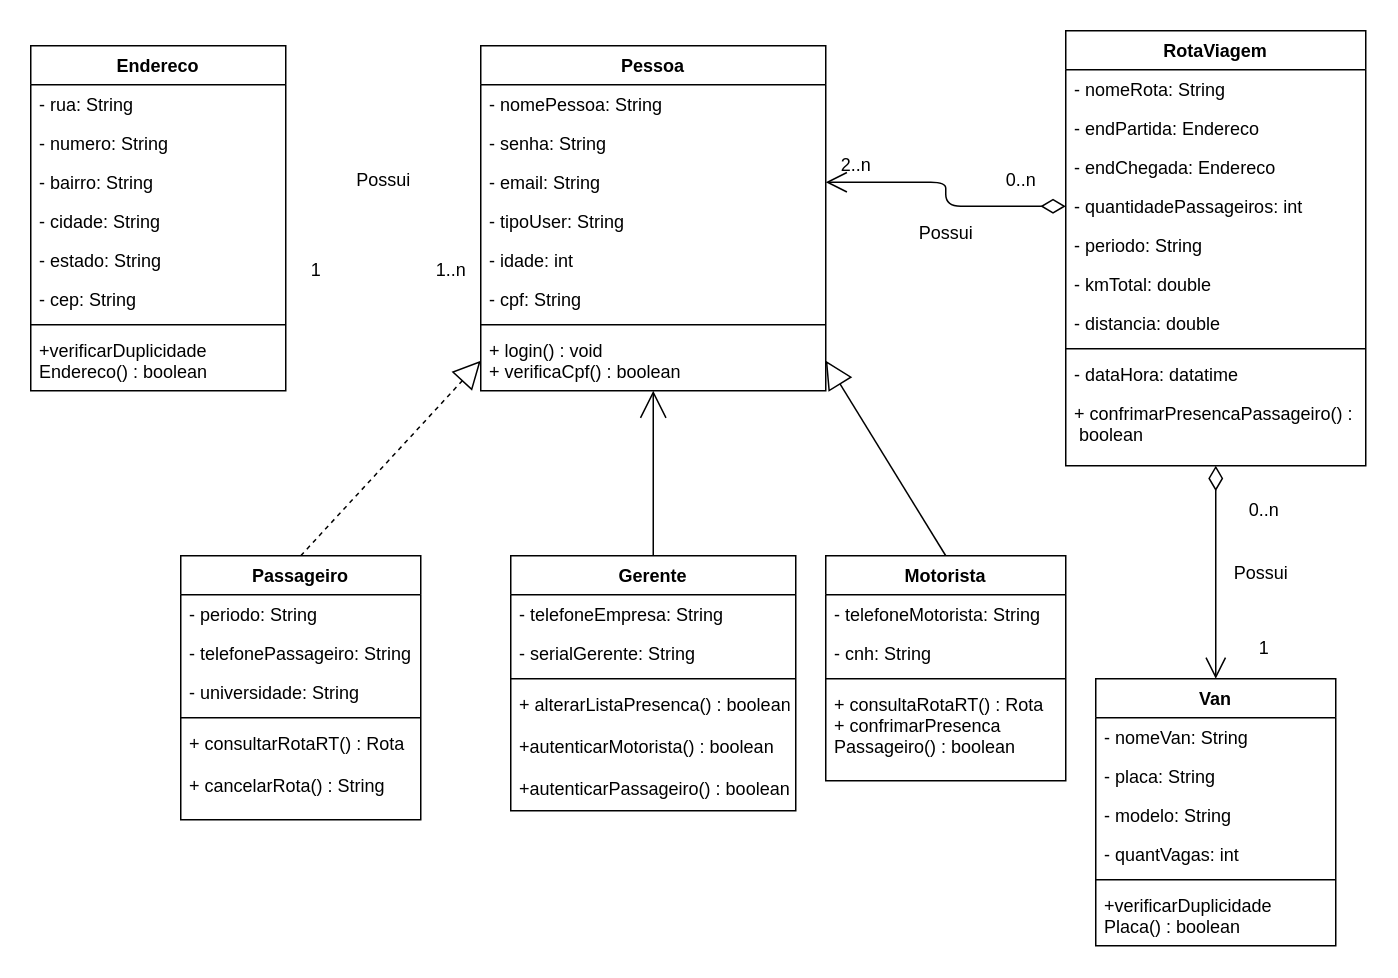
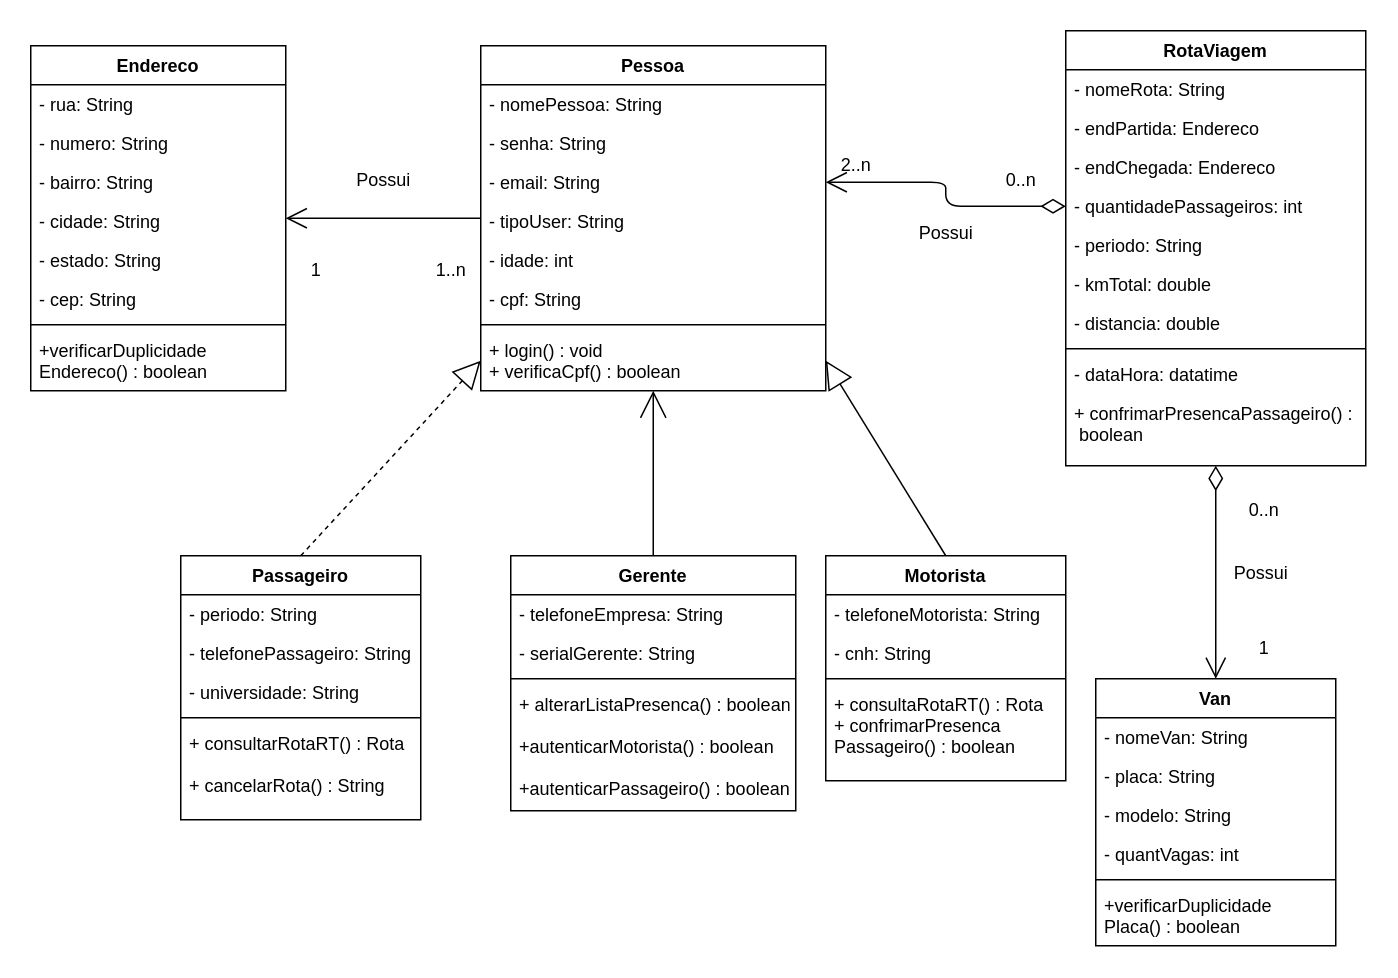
  <mxCell id="0" />
  <mxCell id="1" parent="0" />
  <mxCell id="2" value="" style="endArrow=open;endSize=16;endFill=0;html=1;exitX=0.5;exitY=0;exitDx=0;exitDy=0;gradientColor=none;" parent="1" source="35" target="48" edge="1"><mxGeometry width="160" relative="1" as="geometry"><mxPoint x="470" y="230" as="sourcePoint" /><mxPoint x="630" y="230" as="targetPoint" /></mxGeometry></mxCell>
  <mxCell id="3" value="" style="endArrow=block;endSize=16;endFill=0;html=1;exitX=0.5;exitY=0;exitDx=0;exitDy=0;entryX=1;entryY=0.5;entryDx=0;entryDy=0;gradientColor=none;" parent="1" source="24" target="48" edge="1"><mxGeometry x="-0.146" y="-8" width="160" relative="1" as="geometry"><mxPoint x="470" y="230" as="sourcePoint" /><mxPoint x="630" y="230" as="targetPoint" /><mxPoint y="1" as="offset" /></mxGeometry></mxCell>
  <mxCell id="4" value="" style="endArrow=block;endSize=16;endFill=0;html=1;exitX=0.5;exitY=0;exitDx=0;exitDy=0;entryX=0;entryY=0.5;entryDx=0;entryDy=0;gradientColor=none;dashed=1;" parent="1" source="29" target="48" edge="1"><mxGeometry width="160" relative="1" as="geometry"><mxPoint x="470" y="230" as="sourcePoint" /><mxPoint x="630" y="230" as="targetPoint" /></mxGeometry></mxCell>
  <mxCell id="5" value="Possui" style="text;html=1;align=center;verticalAlign=middle;resizable=0;points=[];autosize=1;" parent="1" vertex="1"><mxGeometry x="230" y="110" width="50" height="20" as="geometry" /></mxCell>
+ <mxCell id="6" value="" style="endArrow=open;endFill=1;endSize=12;html=1;gradientColor=none;" parent="1" source="40" target="60" edge="1"><mxGeometry width="160" relative="1" as="geometry"><mxPoint x="470" y="360" as="sourcePoint" /><mxPoint x="630" y="360" as="targetPoint" /></mxGeometry></mxCell>
  <mxCell id="7" value="1..n" style="text;html=1;align=center;verticalAlign=middle;resizable=0;points=[];autosize=1;" parent="1" vertex="1"><mxGeometry x="280" y="170" width="40" height="20" as="geometry" /></mxCell>
  <mxCell id="8" value="1" style="text;html=1;align=center;verticalAlign=middle;resizable=0;points=[];autosize=1;" parent="1" vertex="1"><mxGeometry x="200" y="170" width="20" height="20" as="geometry" /></mxCell>
  <mxCell id="9" value="Possui" style="text;html=1;align=center;verticalAlign=middle;resizable=0;points=[];autosize=1;" parent="1" vertex="1"><mxGeometry x="815" y="372" width="50" height="20" as="geometry" /></mxCell>
  <mxCell id="10" value="Possui" style="text;html=1;align=center;verticalAlign=middle;resizable=0;points=[];autosize=1;" parent="1" vertex="1"><mxGeometry x="605" y="145" width="50" height="20" as="geometry" /></mxCell>
  <mxCell id="11" value="2..n" style="text;html=1;align=center;verticalAlign=middle;resizable=0;points=[];autosize=1;" parent="1" vertex="1"><mxGeometry x="550" y="100" width="40" height="20" as="geometry" /></mxCell>
  <mxCell id="12" value="0..n" style="text;html=1;align=center;verticalAlign=middle;resizable=0;points=[];autosize=1;" parent="1" vertex="1"><mxGeometry x="660" y="110" width="40" height="20" as="geometry" /></mxCell>
  <mxCell id="13" value="0..n" style="text;html=1;align=center;verticalAlign=middle;resizable=0;points=[];autosize=1;" parent="1" vertex="1"><mxGeometry x="822" y="330" width="40" height="20" as="geometry" /></mxCell>
  <mxCell id="14" value="1&lt;br&gt;" style="text;html=1;align=center;verticalAlign=middle;resizable=0;points=[];autosize=1;" parent="1" vertex="1"><mxGeometry x="832" y="422" width="20" height="20" as="geometry" /></mxCell>
  <mxCell id="15" value="" style="endArrow=open;html=1;endSize=12;startArrow=diamondThin;startSize=14;startFill=0;edgeStyle=orthogonalEdgeStyle;align=left;verticalAlign=bottom;entryX=0.5;entryY=0;entryDx=0;entryDy=0;" parent="1" source="49" target="17" edge="1"><mxGeometry x="-1" y="3" relative="1" as="geometry"><mxPoint x="810" y="320" as="sourcePoint" /><mxPoint x="990" y="360" as="targetPoint" /></mxGeometry></mxCell>
  <mxCell id="16" value="" style="endArrow=open;html=1;endSize=12;startArrow=diamondThin;startSize=14;startFill=0;edgeStyle=orthogonalEdgeStyle;align=left;verticalAlign=bottom;entryX=1;entryY=0.5;entryDx=0;entryDy=0;gradientColor=none;" parent="1" source="53" target="43" edge="1"><mxGeometry x="-1" y="3" relative="1" as="geometry"><mxPoint x="720" y="187" as="sourcePoint" /><mxPoint x="990" y="250" as="targetPoint" /></mxGeometry></mxCell>
  <mxCell id="17" value="Van" style="swimlane;fontStyle=1;align=center;verticalAlign=top;childLayout=stackLayout;horizontal=1;startSize=26;horizontalStack=0;resizeParent=1;resizeParentMax=0;resizeLast=0;collapsible=1;marginBottom=0;gradientColor=none;" parent="1" vertex="1"><mxGeometry x="730" y="452" width="160" height="178" as="geometry" /></mxCell>
  <mxCell id="18" value="- nomeVan: String" style="text;strokeColor=none;fillColor=none;align=left;verticalAlign=top;spacingLeft=4;spacingRight=4;overflow=hidden;rotatable=0;points=[[0,0.5],[1,0.5]];portConstraint=eastwest;" parent="17" vertex="1"><mxGeometry y="26" width="160" height="26" as="geometry" /></mxCell>
  <mxCell id="19" value="- placa: String&#10;" style="text;strokeColor=none;fillColor=none;align=left;verticalAlign=top;spacingLeft=4;spacingRight=4;overflow=hidden;rotatable=0;points=[[0,0.5],[1,0.5]];portConstraint=eastwest;" parent="17" vertex="1"><mxGeometry y="52" width="160" height="26" as="geometry" /></mxCell>
  <mxCell id="20" value="- modelo: String" style="text;strokeColor=none;fillColor=none;align=left;verticalAlign=top;spacingLeft=4;spacingRight=4;overflow=hidden;rotatable=0;points=[[0,0.5],[1,0.5]];portConstraint=eastwest;" parent="17" vertex="1"><mxGeometry y="78" width="160" height="26" as="geometry" /></mxCell>
  <mxCell id="21" value="- quantVagas: int&#10;" style="text;strokeColor=none;fillColor=none;align=left;verticalAlign=top;spacingLeft=4;spacingRight=4;overflow=hidden;rotatable=0;points=[[0,0.5],[1,0.5]];portConstraint=eastwest;" parent="17" vertex="1"><mxGeometry y="104" width="160" height="26" as="geometry" /></mxCell>
  <mxCell id="22" value="" style="line;strokeWidth=1;fillColor=none;align=left;verticalAlign=middle;spacingTop=-1;spacingLeft=3;spacingRight=3;rotatable=0;labelPosition=right;points=[];portConstraint=eastwest;gradientColor=none;" parent="17" vertex="1"><mxGeometry y="130" width="160" height="8" as="geometry" /></mxCell>
  <mxCell id="23" value="+verificarDuplicidade&#10;Placa() : boolean" style="text;strokeColor=none;fillColor=none;align=left;verticalAlign=top;spacingLeft=4;spacingRight=4;overflow=hidden;rotatable=0;points=[[0,0.5],[1,0.5]];portConstraint=eastwest;" parent="17" vertex="1"><mxGeometry y="138" width="160" height="40" as="geometry" /></mxCell>
  <mxCell id="24" value="Motorista" style="swimlane;fontStyle=1;align=center;verticalAlign=top;childLayout=stackLayout;horizontal=1;startSize=26;horizontalStack=0;resizeParent=1;resizeParentMax=0;resizeLast=0;collapsible=1;marginBottom=0;gradientColor=none;" parent="1" vertex="1"><mxGeometry x="550" y="370" width="160" height="150" as="geometry" /></mxCell>
  <mxCell id="25" value="- telefoneMotorista: String" style="text;strokeColor=none;fillColor=none;align=left;verticalAlign=top;spacingLeft=4;spacingRight=4;overflow=hidden;rotatable=0;points=[[0,0.5],[1,0.5]];portConstraint=eastwest;" parent="24" vertex="1"><mxGeometry y="26" width="160" height="26" as="geometry" /></mxCell>
  <mxCell id="26" value="- cnh: String" style="text;strokeColor=none;fillColor=none;align=left;verticalAlign=top;spacingLeft=4;spacingRight=4;overflow=hidden;rotatable=0;points=[[0,0.5],[1,0.5]];portConstraint=eastwest;" parent="24" vertex="1"><mxGeometry y="52" width="160" height="26" as="geometry" /></mxCell>
  <mxCell id="27" value="" style="line;strokeWidth=1;fillColor=none;align=left;verticalAlign=middle;spacingTop=-1;spacingLeft=3;spacingRight=3;rotatable=0;labelPosition=right;points=[];portConstraint=eastwest;gradientColor=none;" parent="24" vertex="1"><mxGeometry y="78" width="160" height="8" as="geometry" /></mxCell>
  <mxCell id="28" value="+ consultaRotaRT() : Rota&#10;+ confrimarPresenca&#10;Passageiro() : boolean" style="text;strokeColor=none;fillColor=none;align=left;verticalAlign=top;spacingLeft=4;spacingRight=4;overflow=hidden;rotatable=0;points=[[0,0.5],[1,0.5]];portConstraint=eastwest;" parent="24" vertex="1"><mxGeometry y="86" width="160" height="64" as="geometry" /></mxCell>
  <mxCell id="29" value="Passageiro" style="swimlane;fontStyle=1;align=center;verticalAlign=top;childLayout=stackLayout;horizontal=1;startSize=26;horizontalStack=0;resizeParent=1;resizeParentMax=0;resizeLast=0;collapsible=1;marginBottom=0;gradientColor=none;" parent="1" vertex="1"><mxGeometry x="120" y="370" width="160" height="176" as="geometry" /></mxCell>
  <mxCell id="30" value="- periodo: String" style="text;strokeColor=none;fillColor=none;align=left;verticalAlign=top;spacingLeft=4;spacingRight=4;overflow=hidden;rotatable=0;points=[[0,0.5],[1,0.5]];portConstraint=eastwest;" parent="29" vertex="1"><mxGeometry y="26" width="160" height="26" as="geometry" /></mxCell>
  <mxCell id="31" value="- telefonePassageiro: String" style="text;strokeColor=none;fillColor=none;align=left;verticalAlign=top;spacingLeft=4;spacingRight=4;overflow=hidden;rotatable=0;points=[[0,0.5],[1,0.5]];portConstraint=eastwest;" parent="29" vertex="1"><mxGeometry y="52" width="160" height="26" as="geometry" /></mxCell>
  <mxCell id="32" value="- universidade: String" style="text;strokeColor=none;fillColor=none;align=left;verticalAlign=top;spacingLeft=4;spacingRight=4;overflow=hidden;rotatable=0;points=[[0,0.5],[1,0.5]];portConstraint=eastwest;" parent="29" vertex="1"><mxGeometry y="78" width="160" height="26" as="geometry" /></mxCell>
  <mxCell id="33" value="" style="line;strokeWidth=1;fillColor=none;align=left;verticalAlign=middle;spacingTop=-1;spacingLeft=3;spacingRight=3;rotatable=0;labelPosition=right;points=[];portConstraint=eastwest;gradientColor=none;" parent="29" vertex="1"><mxGeometry y="104" width="160" height="8" as="geometry" /></mxCell>
  <mxCell id="34" value="+ consultarRotaRT() : Rota&#10;&#10;+ cancelarRota() : String&#10;" style="text;strokeColor=none;fillColor=none;align=left;verticalAlign=top;spacingLeft=4;spacingRight=4;overflow=hidden;rotatable=0;points=[[0,0.5],[1,0.5]];portConstraint=eastwest;" parent="29" vertex="1"><mxGeometry y="112" width="160" height="64" as="geometry" /></mxCell>
  <mxCell id="35" value="Gerente" style="swimlane;fontStyle=1;align=center;verticalAlign=top;childLayout=stackLayout;horizontal=1;startSize=26;horizontalStack=0;resizeParent=1;resizeParentMax=0;resizeLast=0;collapsible=1;marginBottom=0;gradientColor=none;" parent="1" vertex="1"><mxGeometry x="340" y="370" width="190" height="170" as="geometry" /></mxCell>
  <mxCell id="36" value="- telefoneEmpresa: String" style="text;strokeColor=none;fillColor=none;align=left;verticalAlign=top;spacingLeft=4;spacingRight=4;overflow=hidden;rotatable=0;points=[[0,0.5],[1,0.5]];portConstraint=eastwest;" parent="35" vertex="1"><mxGeometry y="26" width="190" height="26" as="geometry" /></mxCell>
  <mxCell id="37" value="- serialGerente: String" style="text;strokeColor=none;fillColor=none;align=left;verticalAlign=top;spacingLeft=4;spacingRight=4;overflow=hidden;rotatable=0;points=[[0,0.5],[1,0.5]];portConstraint=eastwest;" parent="35" vertex="1"><mxGeometry y="52" width="190" height="26" as="geometry" /></mxCell>
  <mxCell id="38" value="" style="line;strokeWidth=1;fillColor=none;align=left;verticalAlign=middle;spacingTop=-1;spacingLeft=3;spacingRight=3;rotatable=0;labelPosition=right;points=[];portConstraint=eastwest;gradientColor=none;" parent="35" vertex="1"><mxGeometry y="78" width="190" height="8" as="geometry" /></mxCell>
  <mxCell id="39" value="+ alterarListaPresenca() : boolean&#10;&#10;+autenticarMotorista() : boolean&#10;&#10;+autenticarPassageiro() : boolean" style="text;strokeColor=none;fillColor=none;align=left;verticalAlign=top;spacingLeft=4;spacingRight=4;overflow=hidden;rotatable=0;points=[[0,0.5],[1,0.5]];portConstraint=eastwest;" parent="35" vertex="1"><mxGeometry y="86" width="190" height="84" as="geometry" /></mxCell>
  <mxCell id="40" value="Pessoa" style="swimlane;fontStyle=1;align=center;verticalAlign=top;childLayout=stackLayout;horizontal=1;startSize=26;horizontalStack=0;resizeParent=1;resizeParentMax=0;resizeLast=0;collapsible=1;marginBottom=0;" parent="1" vertex="1"><mxGeometry x="320" y="30" width="230" height="230" as="geometry" /></mxCell>
  <mxCell id="41" value="- nomePessoa: String" style="text;strokeColor=none;fillColor=none;align=left;verticalAlign=top;spacingLeft=4;spacingRight=4;overflow=hidden;rotatable=0;points=[[0,0.5],[1,0.5]];portConstraint=eastwest;" parent="40" vertex="1"><mxGeometry y="26" width="230" height="26" as="geometry" /></mxCell>
  <mxCell id="42" value="- senha: String" style="text;strokeColor=none;fillColor=none;align=left;verticalAlign=top;spacingLeft=4;spacingRight=4;overflow=hidden;rotatable=0;points=[[0,0.5],[1,0.5]];portConstraint=eastwest;" parent="40" vertex="1"><mxGeometry y="52" width="230" height="26" as="geometry" /></mxCell>
  <mxCell id="43" value="- email: String" style="text;strokeColor=none;fillColor=none;align=left;verticalAlign=top;spacingLeft=4;spacingRight=4;overflow=hidden;rotatable=0;points=[[0,0.5],[1,0.5]];portConstraint=eastwest;" parent="40" vertex="1"><mxGeometry y="78" width="230" height="26" as="geometry" /></mxCell>
  <mxCell id="44" value="- tipoUser: String" style="text;strokeColor=none;fillColor=none;align=left;verticalAlign=top;spacingLeft=4;spacingRight=4;overflow=hidden;rotatable=0;points=[[0,0.5],[1,0.5]];portConstraint=eastwest;" parent="40" vertex="1"><mxGeometry y="104" width="230" height="26" as="geometry" /></mxCell>
  <mxCell id="45" value="- idade: int" style="text;strokeColor=none;fillColor=none;align=left;verticalAlign=top;spacingLeft=4;spacingRight=4;overflow=hidden;rotatable=0;points=[[0,0.5],[1,0.5]];portConstraint=eastwest;" parent="40" vertex="1"><mxGeometry y="130" width="230" height="26" as="geometry" /></mxCell>
  <mxCell id="46" value="- cpf: String" style="text;strokeColor=none;fillColor=none;align=left;verticalAlign=top;spacingLeft=4;spacingRight=4;overflow=hidden;rotatable=0;points=[[0,0.5],[1,0.5]];portConstraint=eastwest;" parent="40" vertex="1"><mxGeometry y="156" width="230" height="26" as="geometry" /></mxCell>
  <mxCell id="47" value="" style="line;strokeWidth=1;fillColor=none;align=left;verticalAlign=middle;spacingTop=-1;spacingLeft=3;spacingRight=3;rotatable=0;labelPosition=right;points=[];portConstraint=eastwest;gradientColor=none;" parent="40" vertex="1"><mxGeometry y="182" width="230" height="8" as="geometry" /></mxCell>
  <mxCell id="48" value="+ login() : void&#10;+ verificaCpf() : boolean" style="text;strokeColor=none;fillColor=none;align=left;verticalAlign=top;spacingLeft=4;spacingRight=4;overflow=hidden;rotatable=0;points=[[0,0.5],[1,0.5]];portConstraint=eastwest;" parent="40" vertex="1"><mxGeometry y="190" width="230" height="40" as="geometry" /></mxCell>
  <mxCell id="49" value="RotaViagem" style="swimlane;fontStyle=1;align=center;verticalAlign=top;childLayout=stackLayout;horizontal=1;startSize=26;horizontalStack=0;resizeParent=1;resizeParentMax=0;resizeLast=0;collapsible=1;marginBottom=0;" parent="1" vertex="1"><mxGeometry x="710" y="20" width="200" height="290" as="geometry" /></mxCell>
  <mxCell id="50" value="- nomeRota: String" style="text;strokeColor=none;fillColor=none;align=left;verticalAlign=top;spacingLeft=4;spacingRight=4;overflow=hidden;rotatable=0;points=[[0,0.5],[1,0.5]];portConstraint=eastwest;" parent="49" vertex="1"><mxGeometry y="26" width="200" height="26" as="geometry" /></mxCell>
  <mxCell id="51" value="- endPartida: Endereco" style="text;strokeColor=none;fillColor=none;align=left;verticalAlign=top;spacingLeft=4;spacingRight=4;overflow=hidden;rotatable=0;points=[[0,0.5],[1,0.5]];portConstraint=eastwest;" parent="49" vertex="1"><mxGeometry y="52" width="200" height="26" as="geometry" /></mxCell>
  <mxCell id="52" value="- endChegada: Endereco" style="text;strokeColor=none;fillColor=none;align=left;verticalAlign=top;spacingLeft=4;spacingRight=4;overflow=hidden;rotatable=0;points=[[0,0.5],[1,0.5]];portConstraint=eastwest;" parent="49" vertex="1"><mxGeometry y="78" width="200" height="26" as="geometry" /></mxCell>
  <mxCell id="53" value="- quantidadePassageiros: int" style="text;strokeColor=none;fillColor=none;align=left;verticalAlign=top;spacingLeft=4;spacingRight=4;overflow=hidden;rotatable=0;points=[[0,0.5],[1,0.5]];portConstraint=eastwest;" parent="49" vertex="1"><mxGeometry y="104" width="200" height="26" as="geometry" /></mxCell>
  <mxCell id="54" value="- periodo: String" style="text;strokeColor=none;fillColor=none;align=left;verticalAlign=top;spacingLeft=4;spacingRight=4;overflow=hidden;rotatable=0;points=[[0,0.5],[1,0.5]];portConstraint=eastwest;" parent="49" vertex="1"><mxGeometry y="130" width="200" height="26" as="geometry" /></mxCell>
  <mxCell id="55" value="- kmTotal: double" style="text;strokeColor=none;fillColor=none;align=left;verticalAlign=top;spacingLeft=4;spacingRight=4;overflow=hidden;rotatable=0;points=[[0,0.5],[1,0.5]];portConstraint=eastwest;" parent="49" vertex="1"><mxGeometry y="156" width="200" height="26" as="geometry" /></mxCell>
  <mxCell id="56" value="- distancia: double" style="text;strokeColor=none;fillColor=none;align=left;verticalAlign=top;spacingLeft=4;spacingRight=4;overflow=hidden;rotatable=0;points=[[0,0.5],[1,0.5]];portConstraint=eastwest;" parent="49" vertex="1"><mxGeometry y="182" width="200" height="26" as="geometry" /></mxCell>
  <mxCell id="57" value="" style="line;strokeWidth=1;fillColor=none;align=left;verticalAlign=middle;spacingTop=-1;spacingLeft=3;spacingRight=3;rotatable=0;labelPosition=right;points=[];portConstraint=eastwest;" parent="49" vertex="1"><mxGeometry y="208" width="200" height="8" as="geometry" /></mxCell>
  <mxCell id="58" value="- dataHora: datatime" style="text;strokeColor=none;fillColor=none;align=left;verticalAlign=top;spacingLeft=4;spacingRight=4;overflow=hidden;rotatable=0;points=[[0,0.5],[1,0.5]];portConstraint=eastwest;" parent="49" vertex="1"><mxGeometry y="216" width="200" height="26" as="geometry" /></mxCell>
  <mxCell id="59" value="+ confrimarPresencaPassageiro() :&#10; boolean" style="text;strokeColor=none;fillColor=none;align=left;verticalAlign=top;spacingLeft=4;spacingRight=4;overflow=hidden;rotatable=0;points=[[0,0.5],[1,0.5]];portConstraint=eastwest;" parent="49" vertex="1"><mxGeometry y="242" width="200" height="48" as="geometry" /></mxCell>
  <mxCell id="60" value="Endereco" style="swimlane;fontStyle=1;align=center;verticalAlign=top;childLayout=stackLayout;horizontal=1;startSize=26;horizontalStack=0;resizeParent=1;resizeParentMax=0;resizeLast=0;collapsible=1;marginBottom=0;" parent="1" vertex="1"><mxGeometry x="20" y="30" width="170" height="230" as="geometry" /></mxCell>
  <mxCell id="61" value="- rua: String" style="text;strokeColor=none;fillColor=none;align=left;verticalAlign=top;spacingLeft=4;spacingRight=4;overflow=hidden;rotatable=0;points=[[0,0.5],[1,0.5]];portConstraint=eastwest;" parent="60" vertex="1"><mxGeometry y="26" width="170" height="26" as="geometry" /></mxCell>
  <mxCell id="62" value="- numero: String" style="text;strokeColor=none;fillColor=none;align=left;verticalAlign=top;spacingLeft=4;spacingRight=4;overflow=hidden;rotatable=0;points=[[0,0.5],[1,0.5]];portConstraint=eastwest;" parent="60" vertex="1"><mxGeometry y="52" width="170" height="26" as="geometry" /></mxCell>
  <mxCell id="63" value="- bairro: String" style="text;strokeColor=none;fillColor=none;align=left;verticalAlign=top;spacingLeft=4;spacingRight=4;overflow=hidden;rotatable=0;points=[[0,0.5],[1,0.5]];portConstraint=eastwest;" parent="60" vertex="1"><mxGeometry y="78" width="170" height="26" as="geometry" /></mxCell>
  <mxCell id="64" value="- cidade: String " style="text;strokeColor=none;fillColor=none;align=left;verticalAlign=top;spacingLeft=4;spacingRight=4;overflow=hidden;rotatable=0;points=[[0,0.5],[1,0.5]];portConstraint=eastwest;" parent="60" vertex="1"><mxGeometry y="104" width="170" height="26" as="geometry" /></mxCell>
  <mxCell id="65" value="- estado: String " style="text;strokeColor=none;fillColor=none;align=left;verticalAlign=top;spacingLeft=4;spacingRight=4;overflow=hidden;rotatable=0;points=[[0,0.5],[1,0.5]];portConstraint=eastwest;" parent="60" vertex="1"><mxGeometry y="130" width="170" height="26" as="geometry" /></mxCell>
  <mxCell id="66" value="- cep: String" style="text;strokeColor=none;fillColor=none;align=left;verticalAlign=top;spacingLeft=4;spacingRight=4;overflow=hidden;rotatable=0;points=[[0,0.5],[1,0.5]];portConstraint=eastwest;" parent="60" vertex="1"><mxGeometry y="156" width="170" height="26" as="geometry" /></mxCell>
  <mxCell id="67" value="" style="line;strokeWidth=1;fillColor=none;align=left;verticalAlign=middle;spacingTop=-1;spacingLeft=3;spacingRight=3;rotatable=0;labelPosition=right;points=[];portConstraint=eastwest;gradientColor=none;" parent="60" vertex="1"><mxGeometry y="182" width="170" height="8" as="geometry" /></mxCell>
  <mxCell id="68" value="+verificarDuplicidade&#10;Endereco() : boolean" style="text;strokeColor=none;fillColor=none;align=left;verticalAlign=top;spacingLeft=4;spacingRight=4;overflow=hidden;rotatable=0;points=[[0,0.5],[1,0.5]];portConstraint=eastwest;" parent="60" vertex="1"><mxGeometry y="190" width="170" height="40" as="geometry" /></mxCell>
